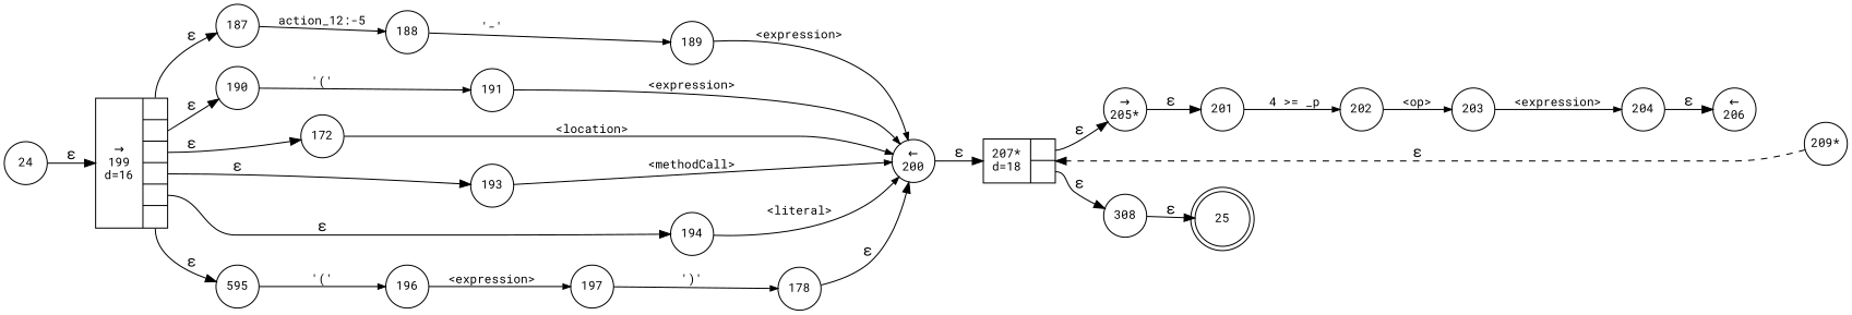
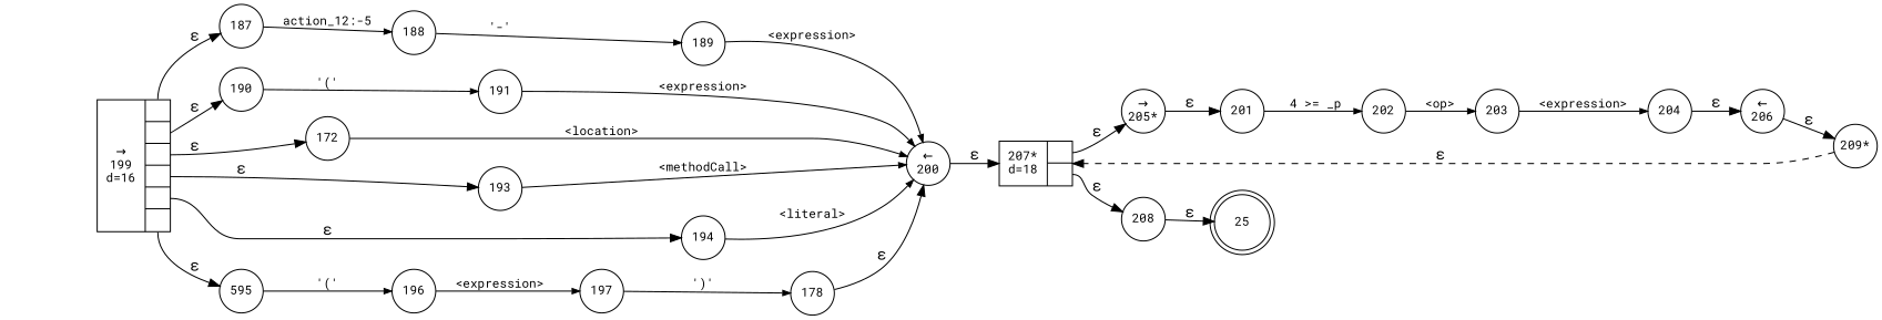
  digraph {
    fontname="Roboto Mono"
    rankdir=LR
    node [fixedsize=true fontname="Roboto Mono" fontsize=11 shape=circle peripheries=1]
    edge [fontname="Roboto Mono"]
    n1 [label=25 shape=doublecircle width=.6 peripheries=""]
    n2 [label=172 width=.55]
    n3 [label="&larr;\n200" width=.55]
    n4 [fixedsize=false label="{207*\nd=18|{<p0>|<p1>}}" shape=record]
    n5 [label=193 width=.55]
    n6 [label=194 width=.55]
    n7 [label=595 width=.55]
    n8 [label=196 width=.55]
    n9 [label=197 width=.55]
    n10 [label=178 width=.55]
    n11 [fixedsize=false label="{&rarr;\n199\nd=16|{<p0>|<p1>|<p2>|<p3>|<p4>|<p5>}}" shape=record]
    n12 [label=187 width=.55]
    n13 [label=190 width=.55]
    n14 [label=188 width=.55]
    n15 [label=191 width=.55]
    n16 [label="&rarr;\n205*" width=.55]
-   n17 [label=308 width=.55]
+   n17 [label=208 width=.55]
    n18 [label=201 width=.55]
    n19 [label=202 width=.55]
    n20 [label=203 width=.55]
    n21 [label=204 width=.55]
    n22 [label="&larr;\n206" width=.55]
    n23 [label="209*" width=.55]
-   n24 [label=24 width=.55]
    n25 [label=189 width=.55]
    n2 -> n3 [arrowhead=normal arrowsize=.7 fontsize=11 label="<location>"]
    n3 -> n4 [label="&epsilon;"]
    n4 -> n16 [label="&epsilon;" tailport=p0]
    n4 -> n17 [label="&epsilon;" tailport=p1]
    n5 -> n3 [arrowhead=normal arrowsize=.7 fontsize=11 label="<methodCall>"]
    n6 -> n3 [arrowhead=normal arrowsize=.7 fontsize=11 label="<literal>"]
    n7 -> n8 [arrowhead=normal arrowsize=.7 fontsize=11 label="'('"]
    n8 -> n9 [arrowhead=normal arrowsize=.7 fontsize=11 label="<expression>"]
    n9 -> n10 [arrowhead=normal arrowsize=.7 fontsize=11 label="')'"]
    n10 -> n3 [label="&epsilon;"]
    n11 -> n2 [label="&epsilon;" tailport=p2]
    n11 -> n5 [label="&epsilon;" tailport=p3]
    n11 -> n6 [label="&epsilon;" tailport=p4]
    n11 -> n7 [label="&epsilon;" tailport=p5]
    n11 -> n12 [label="&epsilon;" tailport=p0]
    n11 -> n13 [label="&epsilon;" tailport=p1]
    n12 -> n14 [arrowhead=normal arrowsize=.7 fontsize=11 label="action_12:-5"]
    n13 -> n15 [arrowhead=normal arrowsize=.7 fontsize=11 label="'('"]
    n14 -> n25 [arrowhead=normal arrowsize=.7 fontsize=11 label="'-'"]
    n15 -> n3 [arrowhead=normal arrowsize=.7 fontsize=11 label="<expression>"]
    n16 -> n18 [label="&epsilon;"]
    n17 -> n1 [label="&epsilon;"]
    n18 -> n19 [arrowhead=normal arrowsize=.7 fontsize=11 label="4 >= _p"]
    n19 -> n20 [arrowhead=normal arrowsize=.7 fontsize=11 label="<op>"]
    n20 -> n21 [arrowhead=normal arrowsize=.7 fontsize=11 label="<expression>"]
    n21 -> n22 [label="&epsilon;"]
+   n22 -> n23 [label="&epsilon;"]
    n23 -> n4 [label="&epsilon;" style=dashed]
-   n24 -> n11 [label="&epsilon;"]
    n25 -> n3 [arrowhead=normal arrowsize=.7 fontsize=11 label="<expression>"]
  }
